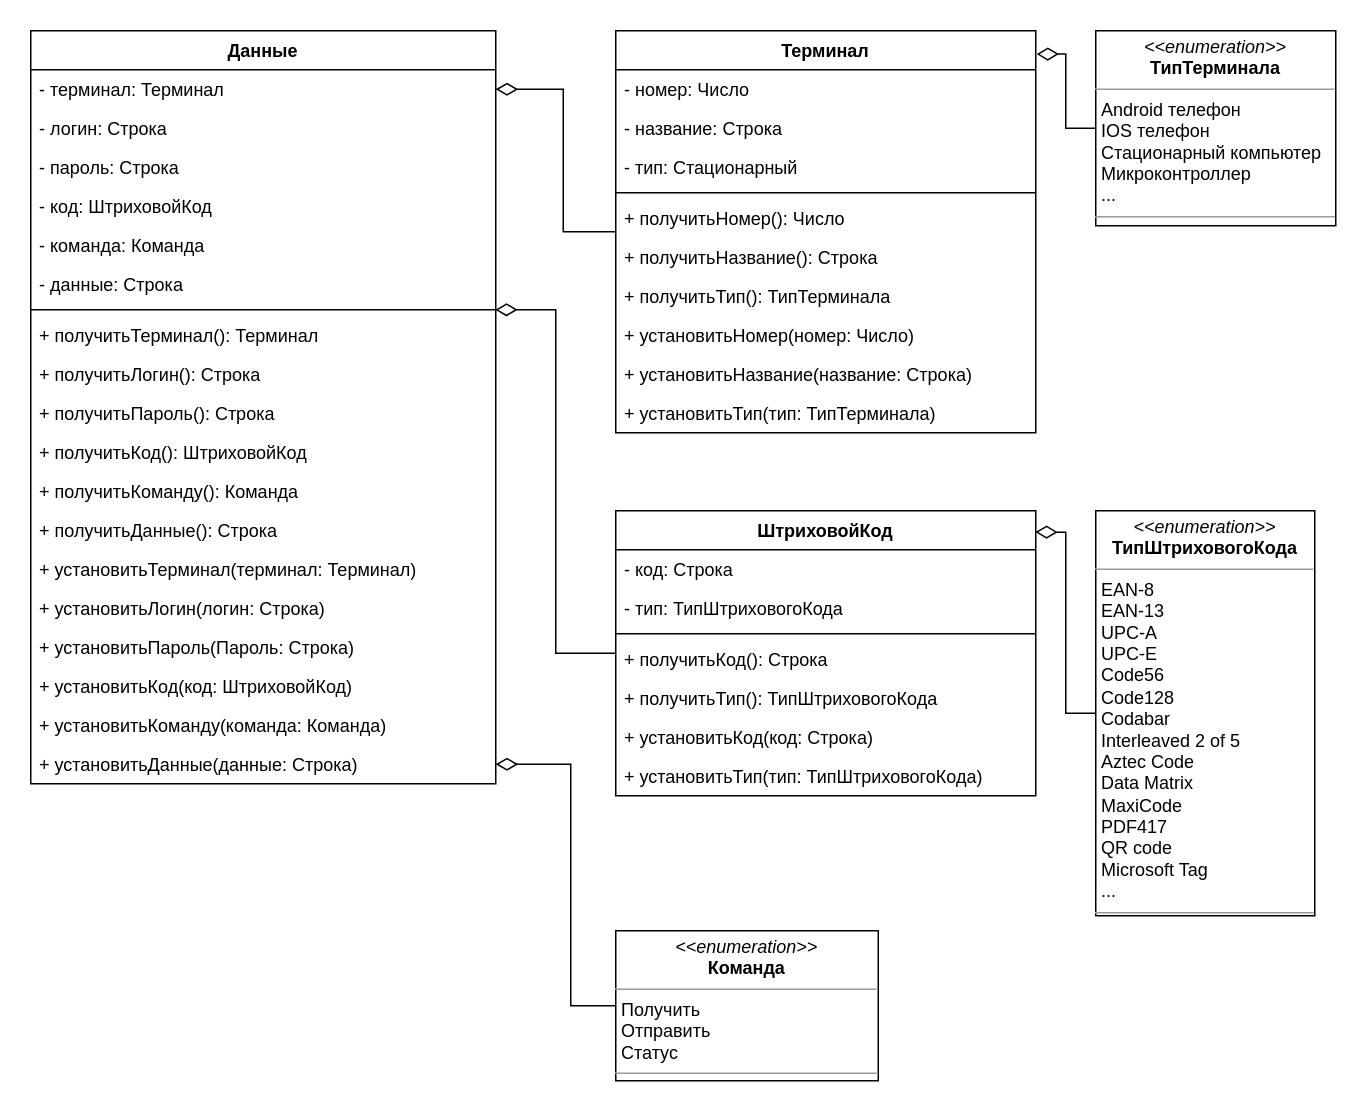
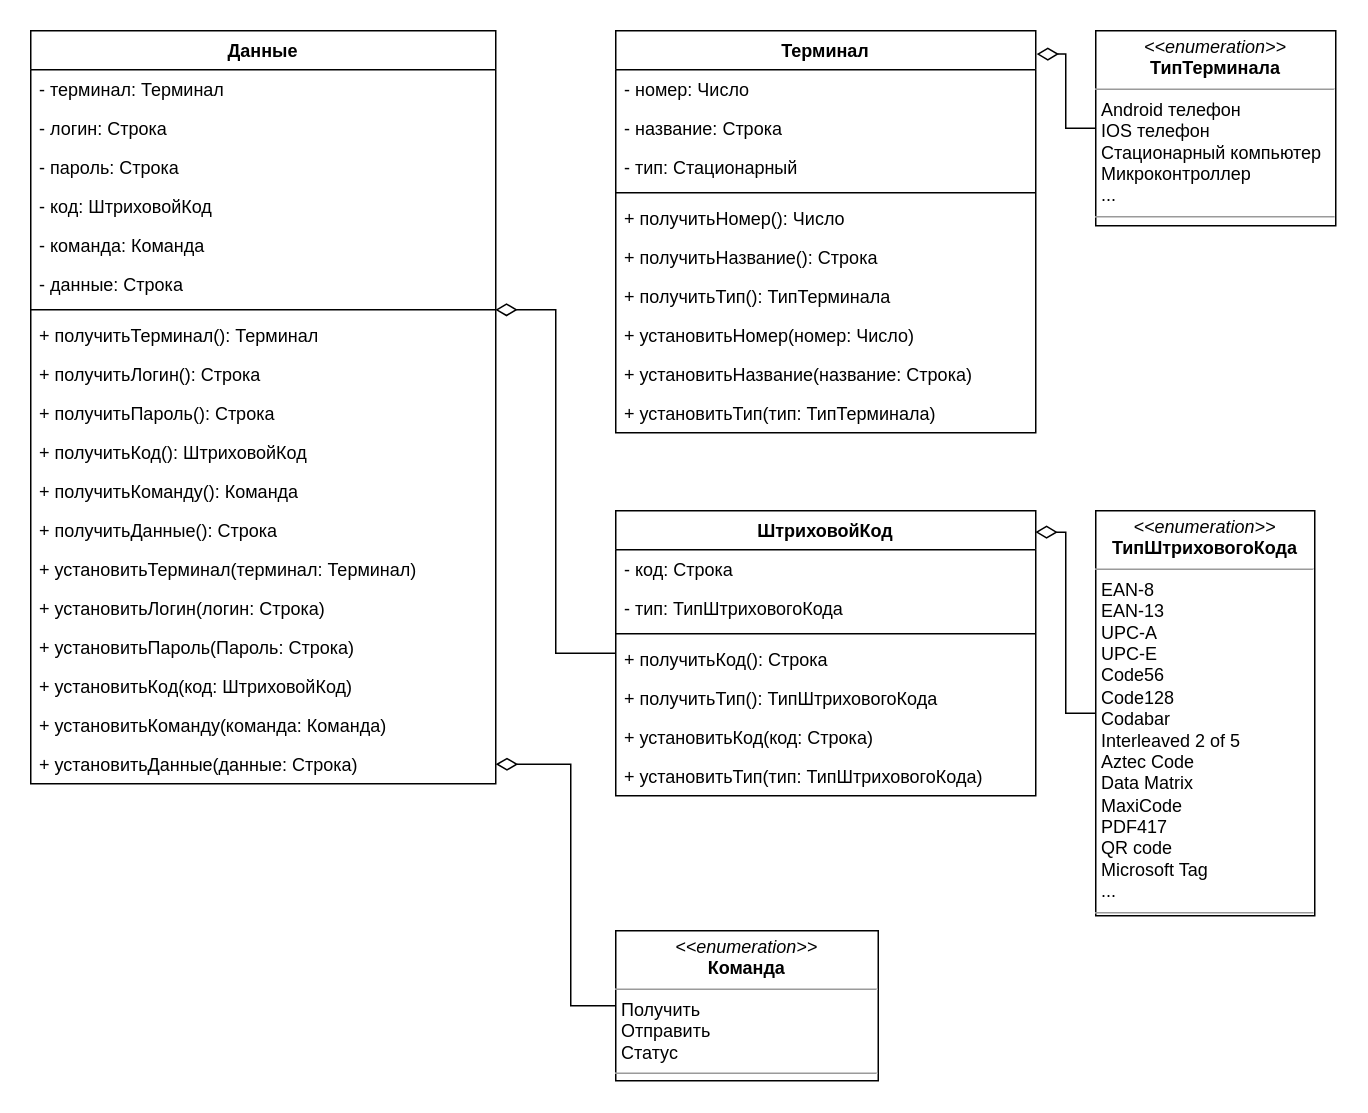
  <mxCell id="0" />
  <mxCell id="1" parent="0" />
  <mxCell id="2" style="edgeStyle=orthogonalEdgeStyle;rounded=0;jumpSize=6;orthogonalLoop=1;jettySize=auto;html=1;entryX=0.999;entryY=0.075;entryDx=0;entryDy=0;entryPerimeter=0;startSize=52;endArrow=diamondThin;endFill=0;endSize=12;" edge="1" parent="1" source="3" target="21"><mxGeometry relative="1" as="geometry" /></mxCell>
  <mxCell id="3" value="&lt;p style=&quot;margin: 0px ; margin-top: 4px ; text-align: center&quot;&gt;&lt;i&gt;&amp;lt;&amp;lt;enumeration&amp;gt;&amp;gt;&lt;/i&gt;&lt;br&gt;&lt;b&gt;ТипШтриховогоКода&lt;/b&gt;&lt;/p&gt;&lt;hr size=&quot;1&quot;&gt;&lt;p style=&quot;margin: 0px ; margin-left: 4px&quot;&gt;EAN-8&lt;/p&gt;&lt;p style=&quot;margin: 0px ; margin-left: 4px&quot;&gt;EAN-13&lt;/p&gt;&lt;p style=&quot;margin: 0px ; margin-left: 4px&quot;&gt;UPC-A&lt;/p&gt;&lt;p style=&quot;margin: 0px ; margin-left: 4px&quot;&gt;UPC-E&lt;/p&gt;&lt;p style=&quot;margin: 0px ; margin-left: 4px&quot;&gt;Code56&lt;/p&gt;&lt;p style=&quot;margin: 0px ; margin-left: 4px&quot;&gt;Code128&lt;/p&gt;&lt;p style=&quot;margin: 0px ; margin-left: 4px&quot;&gt;Codabar&lt;/p&gt;&lt;p style=&quot;margin: 0px ; margin-left: 4px&quot;&gt;Interleaved 2 of 5&lt;/p&gt;&lt;p style=&quot;margin: 0px ; margin-left: 4px&quot;&gt;Aztec Code&lt;/p&gt;&lt;p style=&quot;margin: 0px ; margin-left: 4px&quot;&gt;Data Matrix&lt;/p&gt;&lt;p style=&quot;margin: 0px ; margin-left: 4px&quot;&gt;MaxiCode&lt;/p&gt;&lt;p style=&quot;margin: 0px ; margin-left: 4px&quot;&gt;PDF417&lt;/p&gt;&lt;p style=&quot;margin: 0px ; margin-left: 4px&quot;&gt;QR code&lt;/p&gt;&lt;p style=&quot;margin: 0px ; margin-left: 4px&quot;&gt;Microsoft Tag&lt;/p&gt;&lt;p style=&quot;margin: 0px ; margin-left: 4px&quot;&gt;...&lt;/p&gt;&lt;hr size=&quot;1&quot;&gt;&lt;p style=&quot;margin: 0px ; margin-left: 4px&quot;&gt;&lt;br&gt;&lt;/p&gt;" style="verticalAlign=top;align=left;overflow=fill;fontSize=12;fontFamily=Helvetica;html=1;rounded=0;shadow=0;glass=0;sketch=0;startSize=52;" vertex="1" parent="1"><mxGeometry x="730" y="340" width="146" height="270" as="geometry" /></mxCell>
  <mxCell id="4" style="edgeStyle=orthogonalEdgeStyle;rounded=0;jumpSize=6;orthogonalLoop=1;jettySize=auto;html=1;entryX=1;entryY=0.5;entryDx=0;entryDy=0;startSize=52;endArrow=diamondThin;endFill=0;endSize=12;" edge="1" parent="1" source="5" target="48"><mxGeometry relative="1" as="geometry"><Array as="points"><mxPoint x="380" y="670" /><mxPoint x="380" y="509" /></Array></mxGeometry></mxCell>
  <mxCell id="5" value="&lt;p style=&quot;margin: 0px ; margin-top: 4px ; text-align: center&quot;&gt;&lt;i&gt;&amp;lt;&amp;lt;enumeration&amp;gt;&amp;gt;&lt;/i&gt;&lt;br&gt;&lt;b&gt;Команда&lt;/b&gt;&lt;/p&gt;&lt;hr size=&quot;1&quot;&gt;&lt;p style=&quot;margin: 0px ; margin-left: 4px&quot;&gt;Получить&lt;/p&gt;&lt;p style=&quot;margin: 0px ; margin-left: 4px&quot;&gt;Отправить&lt;/p&gt;&lt;p style=&quot;margin: 0px ; margin-left: 4px&quot;&gt;Статус&lt;/p&gt;&lt;hr size=&quot;1&quot;&gt;&lt;p style=&quot;margin: 0px ; margin-left: 4px&quot;&gt;&lt;br&gt;&lt;/p&gt;" style="verticalAlign=top;align=left;overflow=fill;fontSize=12;fontFamily=Helvetica;html=1;rounded=0;shadow=0;glass=0;sketch=0;startSize=52;" vertex="1" parent="1"><mxGeometry x="410" y="620" width="175" height="100" as="geometry" /></mxCell>
- <mxCell id="6" style="edgeStyle=orthogonalEdgeStyle;rounded=0;jumpSize=6;orthogonalLoop=1;jettySize=auto;html=1;entryX=1;entryY=0.5;entryDx=0;entryDy=0;startSize=52;endArrow=diamondThin;endFill=0;endSize=12;" edge="1" parent="1" source="7" target="30"><mxGeometry relative="1" as="geometry" /></mxCell>
  <mxCell id="7" value="Терминал" style="swimlane;fontStyle=1;align=center;verticalAlign=top;childLayout=stackLayout;horizontal=1;startSize=26;horizontalStack=0;resizeParent=1;resizeParentMax=0;resizeLast=0;collapsible=1;marginBottom=0;rounded=0;shadow=0;glass=0;sketch=0;" vertex="1" parent="1"><mxGeometry x="410" y="20" width="280" height="268" as="geometry" /></mxCell>
  <mxCell id="8" value="- номер: Число" style="text;strokeColor=none;fillColor=none;align=left;verticalAlign=top;spacingLeft=4;spacingRight=4;overflow=hidden;rotatable=0;points=[[0,0.5],[1,0.5]];portConstraint=eastwest;" vertex="1" parent="7"><mxGeometry y="26" width="280" height="26" as="geometry" /></mxCell>
  <mxCell id="9" value="- название: Строка" style="text;strokeColor=none;fillColor=none;align=left;verticalAlign=top;spacingLeft=4;spacingRight=4;overflow=hidden;rotatable=0;points=[[0,0.5],[1,0.5]];portConstraint=eastwest;" vertex="1" parent="7"><mxGeometry y="52" width="280" height="26" as="geometry" /></mxCell>
  <mxCell id="10" value="- тип: Стационарный" style="text;strokeColor=none;fillColor=none;align=left;verticalAlign=top;spacingLeft=4;spacingRight=4;overflow=hidden;rotatable=0;points=[[0,0.5],[1,0.5]];portConstraint=eastwest;" vertex="1" parent="7"><mxGeometry y="78" width="280" height="26" as="geometry" /></mxCell>
  <mxCell id="11" value="" style="line;strokeWidth=1;fillColor=none;align=left;verticalAlign=middle;spacingTop=-1;spacingLeft=3;spacingRight=3;rotatable=0;labelPosition=right;points=[];portConstraint=eastwest;" vertex="1" parent="7"><mxGeometry y="104" width="280" height="8" as="geometry" /></mxCell>
  <mxCell id="12" value="+ получитьНомер(): Число" style="text;strokeColor=none;fillColor=none;align=left;verticalAlign=top;spacingLeft=4;spacingRight=4;overflow=hidden;rotatable=0;points=[[0,0.5],[1,0.5]];portConstraint=eastwest;" vertex="1" parent="7"><mxGeometry y="112" width="280" height="26" as="geometry" /></mxCell>
  <mxCell id="13" value="+ получитьНазвание(): Строка" style="text;strokeColor=none;fillColor=none;align=left;verticalAlign=top;spacingLeft=4;spacingRight=4;overflow=hidden;rotatable=0;points=[[0,0.5],[1,0.5]];portConstraint=eastwest;" vertex="1" parent="7"><mxGeometry y="138" width="280" height="26" as="geometry" /></mxCell>
  <mxCell id="14" value="+ получитьТип(): ТипТерминала" style="text;strokeColor=none;fillColor=none;align=left;verticalAlign=top;spacingLeft=4;spacingRight=4;overflow=hidden;rotatable=0;points=[[0,0.5],[1,0.5]];portConstraint=eastwest;" vertex="1" parent="7"><mxGeometry y="164" width="280" height="26" as="geometry" /></mxCell>
  <mxCell id="15" value="+ установитьНомер(номер: Число)" style="text;strokeColor=none;fillColor=none;align=left;verticalAlign=top;spacingLeft=4;spacingRight=4;overflow=hidden;rotatable=0;points=[[0,0.5],[1,0.5]];portConstraint=eastwest;" vertex="1" parent="7"><mxGeometry y="190" width="280" height="26" as="geometry" /></mxCell>
  <mxCell id="16" value="+ установитьНазвание(название: Строка)" style="text;strokeColor=none;fillColor=none;align=left;verticalAlign=top;spacingLeft=4;spacingRight=4;overflow=hidden;rotatable=0;points=[[0,0.5],[1,0.5]];portConstraint=eastwest;" vertex="1" parent="7"><mxGeometry y="216" width="280" height="26" as="geometry" /></mxCell>
  <mxCell id="17" value="+ установитьТип(тип: ТипТерминала)" style="text;strokeColor=none;fillColor=none;align=left;verticalAlign=top;spacingLeft=4;spacingRight=4;overflow=hidden;rotatable=0;points=[[0,0.5],[1,0.5]];portConstraint=eastwest;" vertex="1" parent="7"><mxGeometry y="242" width="280" height="26" as="geometry" /></mxCell>
  <mxCell id="18" style="edgeStyle=orthogonalEdgeStyle;rounded=0;orthogonalLoop=1;jettySize=auto;html=1;entryX=1.002;entryY=0.058;entryDx=0;entryDy=0;entryPerimeter=0;startSize=52;endArrow=diamondThin;endFill=0;jumpSize=6;endSize=12;" edge="1" parent="1" source="19" target="7"><mxGeometry relative="1" as="geometry" /></mxCell>
  <mxCell id="19" value="&lt;p style=&quot;margin: 0px ; margin-top: 4px ; text-align: center&quot;&gt;&lt;i&gt;&amp;lt;&amp;lt;enumeration&amp;gt;&amp;gt;&lt;/i&gt;&lt;br&gt;&lt;b&gt;ТипТерминала&lt;/b&gt;&lt;/p&gt;&lt;hr size=&quot;1&quot;&gt;&lt;p style=&quot;margin: 0px ; margin-left: 4px&quot;&gt;Android телефон&lt;/p&gt;&lt;p style=&quot;margin: 0px ; margin-left: 4px&quot;&gt;IOS телефон&lt;/p&gt;&lt;p style=&quot;margin: 0px ; margin-left: 4px&quot;&gt;Стационарный компьютер&lt;/p&gt;&lt;p style=&quot;margin: 0px ; margin-left: 4px&quot;&gt;Микроконтроллер&lt;/p&gt;&lt;p style=&quot;margin: 0px ; margin-left: 4px&quot;&gt;...&lt;/p&gt;&lt;hr size=&quot;1&quot;&gt;&lt;p style=&quot;margin: 0px ; margin-left: 4px&quot;&gt;&lt;br&gt;&lt;/p&gt;" style="verticalAlign=top;align=left;overflow=fill;fontSize=12;fontFamily=Helvetica;html=1;rounded=0;shadow=0;glass=0;sketch=0;startSize=52;" vertex="1" parent="1"><mxGeometry x="730" y="20" width="160" height="130" as="geometry" /></mxCell>
  <mxCell id="20" style="edgeStyle=orthogonalEdgeStyle;rounded=0;jumpSize=6;orthogonalLoop=1;jettySize=auto;html=1;entryX=0.999;entryY=0.502;entryDx=0;entryDy=0;entryPerimeter=0;startSize=52;endArrow=diamondThin;endFill=0;endSize=12;" edge="1" parent="1" source="21" target="36"><mxGeometry relative="1" as="geometry"><Array as="points"><mxPoint y="435" x="370" /><mxPoint y="206" x="370" /></Array></mxGeometry></mxCell>
  <mxCell id="21" value="ШтриховойКод" style="swimlane;fontStyle=1;align=center;verticalAlign=top;childLayout=stackLayout;horizontal=1;startSize=26;horizontalStack=0;resizeParent=1;resizeParentMax=0;resizeLast=0;collapsible=1;marginBottom=0;rounded=0;shadow=0;glass=0;sketch=0;" vertex="1" parent="1"><mxGeometry x="410" y="340" width="280" height="190" as="geometry" /></mxCell>
  <mxCell id="22" value="- код: Строка" style="text;strokeColor=none;fillColor=none;align=left;verticalAlign=top;spacingLeft=4;spacingRight=4;overflow=hidden;rotatable=0;points=[[0,0.5],[1,0.5]];portConstraint=eastwest;" vertex="1" parent="21"><mxGeometry y="26" width="280" height="26" as="geometry" /></mxCell>
  <mxCell id="23" value="- тип: ТипШтриховогоКода" style="text;strokeColor=none;fillColor=none;align=left;verticalAlign=top;spacingLeft=4;spacingRight=4;overflow=hidden;rotatable=0;points=[[0,0.5],[1,0.5]];portConstraint=eastwest;" vertex="1" parent="21"><mxGeometry y="52" width="280" height="26" as="geometry" /></mxCell>
  <mxCell id="24" value="" style="line;strokeWidth=1;fillColor=none;align=left;verticalAlign=middle;spacingTop=-1;spacingLeft=3;spacingRight=3;rotatable=0;labelPosition=right;points=[];portConstraint=eastwest;" vertex="1" parent="21"><mxGeometry y="78" width="280" height="8" as="geometry" /></mxCell>
  <mxCell id="25" value="+ получитьКод(): Строка" style="text;strokeColor=none;fillColor=none;align=left;verticalAlign=top;spacingLeft=4;spacingRight=4;overflow=hidden;rotatable=0;points=[[0,0.5],[1,0.5]];portConstraint=eastwest;" vertex="1" parent="21"><mxGeometry y="86" width="280" height="26" as="geometry" /></mxCell>
  <mxCell id="26" value="+ получитьТип(): ТипШтриховогоКода" style="text;strokeColor=none;fillColor=none;align=left;verticalAlign=top;spacingLeft=4;spacingRight=4;overflow=hidden;rotatable=0;points=[[0,0.5],[1,0.5]];portConstraint=eastwest;" vertex="1" parent="21"><mxGeometry y="112" width="280" height="26" as="geometry" /></mxCell>
  <mxCell id="27" value="+ установитьКод(код: Строка)" style="text;strokeColor=none;fillColor=none;align=left;verticalAlign=top;spacingLeft=4;spacingRight=4;overflow=hidden;rotatable=0;points=[[0,0.5],[1,0.5]];portConstraint=eastwest;" vertex="1" parent="21"><mxGeometry y="138" width="280" height="26" as="geometry" /></mxCell>
  <mxCell id="28" value="+ установитьТип(тип: ТипШтриховогоКода)" style="text;strokeColor=none;fillColor=none;align=left;verticalAlign=top;spacingLeft=4;spacingRight=4;overflow=hidden;rotatable=0;points=[[0,0.5],[1,0.5]];portConstraint=eastwest;" vertex="1" parent="21"><mxGeometry y="164" width="280" height="26" as="geometry" /></mxCell>
  <mxCell id="29" value="Данные" style="swimlane;fontStyle=1;align=center;verticalAlign=top;childLayout=stackLayout;horizontal=1;startSize=26;horizontalStack=0;resizeParent=1;resizeParentMax=0;resizeLast=0;collapsible=1;marginBottom=0;rounded=0;shadow=0;glass=0;sketch=0;" vertex="1" parent="1"><mxGeometry x="20" y="20" width="310" height="502" as="geometry" /></mxCell>
  <mxCell id="30" value="- терминал: Терминал" style="text;strokeColor=none;fillColor=none;align=left;verticalAlign=top;spacingLeft=4;spacingRight=4;overflow=hidden;rotatable=0;points=[[0,0.5],[1,0.5]];portConstraint=eastwest;" vertex="1" parent="29"><mxGeometry y="26" width="310" height="26" as="geometry" /></mxCell>
  <mxCell id="31" value="- логин: Строка" style="text;strokeColor=none;fillColor=none;align=left;verticalAlign=top;spacingLeft=4;spacingRight=4;overflow=hidden;rotatable=0;points=[[0,0.5],[1,0.5]];portConstraint=eastwest;" vertex="1" parent="29"><mxGeometry y="52" width="310" height="26" as="geometry" /></mxCell>
  <mxCell id="32" value="- пароль: Строка" style="text;strokeColor=none;fillColor=none;align=left;verticalAlign=top;spacingLeft=4;spacingRight=4;overflow=hidden;rotatable=0;points=[[0,0.5],[1,0.5]];portConstraint=eastwest;" vertex="1" parent="29"><mxGeometry y="78" width="310" height="26" as="geometry" /></mxCell>
  <mxCell id="33" value="- код: ШтриховойКод" style="text;strokeColor=none;fillColor=none;align=left;verticalAlign=top;spacingLeft=4;spacingRight=4;overflow=hidden;rotatable=0;points=[[0,0.5],[1,0.5]];portConstraint=eastwest;" vertex="1" parent="29"><mxGeometry y="104" width="310" height="26" as="geometry" /></mxCell>
  <mxCell id="34" value="- команда: Команда" style="text;strokeColor=none;fillColor=none;align=left;verticalAlign=top;spacingLeft=4;spacingRight=4;overflow=hidden;rotatable=0;points=[[0,0.5],[1,0.5]];portConstraint=eastwest;" vertex="1" parent="29"><mxGeometry y="130" width="310" height="26" as="geometry" /></mxCell>
  <mxCell id="35" value="- данные: Строка" style="text;strokeColor=none;fillColor=none;align=left;verticalAlign=top;spacingLeft=4;spacingRight=4;overflow=hidden;rotatable=0;points=[[0,0.5],[1,0.5]];portConstraint=eastwest;" vertex="1" parent="29"><mxGeometry y="156" width="310" height="26" as="geometry" /></mxCell>
  <mxCell id="36" value="" style="line;strokeWidth=1;fillColor=none;align=left;verticalAlign=middle;spacingTop=-1;spacingLeft=3;spacingRight=3;rotatable=0;labelPosition=right;points=[];portConstraint=eastwest;" vertex="1" parent="29"><mxGeometry y="182" width="310" height="8" as="geometry" /></mxCell>
  <mxCell id="37" value="+ получитьТерминал(): Терминал" style="text;strokeColor=none;fillColor=none;align=left;verticalAlign=top;spacingLeft=4;spacingRight=4;overflow=hidden;rotatable=0;points=[[0,0.5],[1,0.5]];portConstraint=eastwest;" vertex="1" parent="29"><mxGeometry y="190" width="310" height="26" as="geometry" /></mxCell>
  <mxCell id="38" value="+ получитьЛогин(): Строка" style="text;strokeColor=none;fillColor=none;align=left;verticalAlign=top;spacingLeft=4;spacingRight=4;overflow=hidden;rotatable=0;points=[[0,0.5],[1,0.5]];portConstraint=eastwest;" vertex="1" parent="29"><mxGeometry y="216" width="310" height="26" as="geometry" /></mxCell>
  <mxCell id="39" value="+ получитьПароль(): Строка" style="text;strokeColor=none;fillColor=none;align=left;verticalAlign=top;spacingLeft=4;spacingRight=4;overflow=hidden;rotatable=0;points=[[0,0.5],[1,0.5]];portConstraint=eastwest;" vertex="1" parent="29"><mxGeometry y="242" width="310" height="26" as="geometry" /></mxCell>
  <mxCell id="40" value="+ получитьКод(): ШтриховойКод" style="text;strokeColor=none;fillColor=none;align=left;verticalAlign=top;spacingLeft=4;spacingRight=4;overflow=hidden;rotatable=0;points=[[0,0.5],[1,0.5]];portConstraint=eastwest;" vertex="1" parent="29"><mxGeometry y="268" width="310" height="26" as="geometry" /></mxCell>
  <mxCell id="41" value="+ получитьКоманду(): Команда" style="text;strokeColor=none;fillColor=none;align=left;verticalAlign=top;spacingLeft=4;spacingRight=4;overflow=hidden;rotatable=0;points=[[0,0.5],[1,0.5]];portConstraint=eastwest;" vertex="1" parent="29"><mxGeometry y="294" width="310" height="26" as="geometry" /></mxCell>
  <mxCell id="42" value="+ получитьДанные(): Строка" style="text;strokeColor=none;fillColor=none;align=left;verticalAlign=top;spacingLeft=4;spacingRight=4;overflow=hidden;rotatable=0;points=[[0,0.5],[1,0.5]];portConstraint=eastwest;" vertex="1" parent="29"><mxGeometry y="320" width="310" height="26" as="geometry" /></mxCell>
  <mxCell id="43" value="+ установитьТерминал(терминал: Терминал)" style="text;strokeColor=none;fillColor=none;align=left;verticalAlign=top;spacingLeft=4;spacingRight=4;overflow=hidden;rotatable=0;points=[[0,0.5],[1,0.5]];portConstraint=eastwest;" vertex="1" parent="29"><mxGeometry y="346" width="310" height="26" as="geometry" /></mxCell>
  <mxCell id="44" value="+ установитьЛогин(логин: Строка)" style="text;strokeColor=none;fillColor=none;align=left;verticalAlign=top;spacingLeft=4;spacingRight=4;overflow=hidden;rotatable=0;points=[[0,0.5],[1,0.5]];portConstraint=eastwest;" vertex="1" parent="29"><mxGeometry y="372" width="310" height="26" as="geometry" /></mxCell>
  <mxCell id="45" value="+ установитьПароль(Пароль: Строка)" style="text;strokeColor=none;fillColor=none;align=left;verticalAlign=top;spacingLeft=4;spacingRight=4;overflow=hidden;rotatable=0;points=[[0,0.5],[1,0.5]];portConstraint=eastwest;" vertex="1" parent="29"><mxGeometry y="398" width="310" height="26" as="geometry" /></mxCell>
  <mxCell id="46" value="+ установитьКод(код: ШтриховойКод)" style="text;strokeColor=none;fillColor=none;align=left;verticalAlign=top;spacingLeft=4;spacingRight=4;overflow=hidden;rotatable=0;points=[[0,0.5],[1,0.5]];portConstraint=eastwest;" vertex="1" parent="29"><mxGeometry y="424" width="310" height="26" as="geometry" /></mxCell>
  <mxCell id="47" value="+ установитьКоманду(команда: Команда)" style="text;strokeColor=none;fillColor=none;align=left;verticalAlign=top;spacingLeft=4;spacingRight=4;overflow=hidden;rotatable=0;points=[[0,0.5],[1,0.5]];portConstraint=eastwest;" vertex="1" parent="29"><mxGeometry y="450" width="310" height="26" as="geometry" /></mxCell>
  <mxCell id="48" value="+ установитьДанные(данные: Строка)" style="text;strokeColor=none;fillColor=none;align=left;verticalAlign=top;spacingLeft=4;spacingRight=4;overflow=hidden;rotatable=0;points=[[0,0.5],[1,0.5]];portConstraint=eastwest;" vertex="1" parent="29"><mxGeometry y="476" width="310" height="26" as="geometry" /></mxCell>
